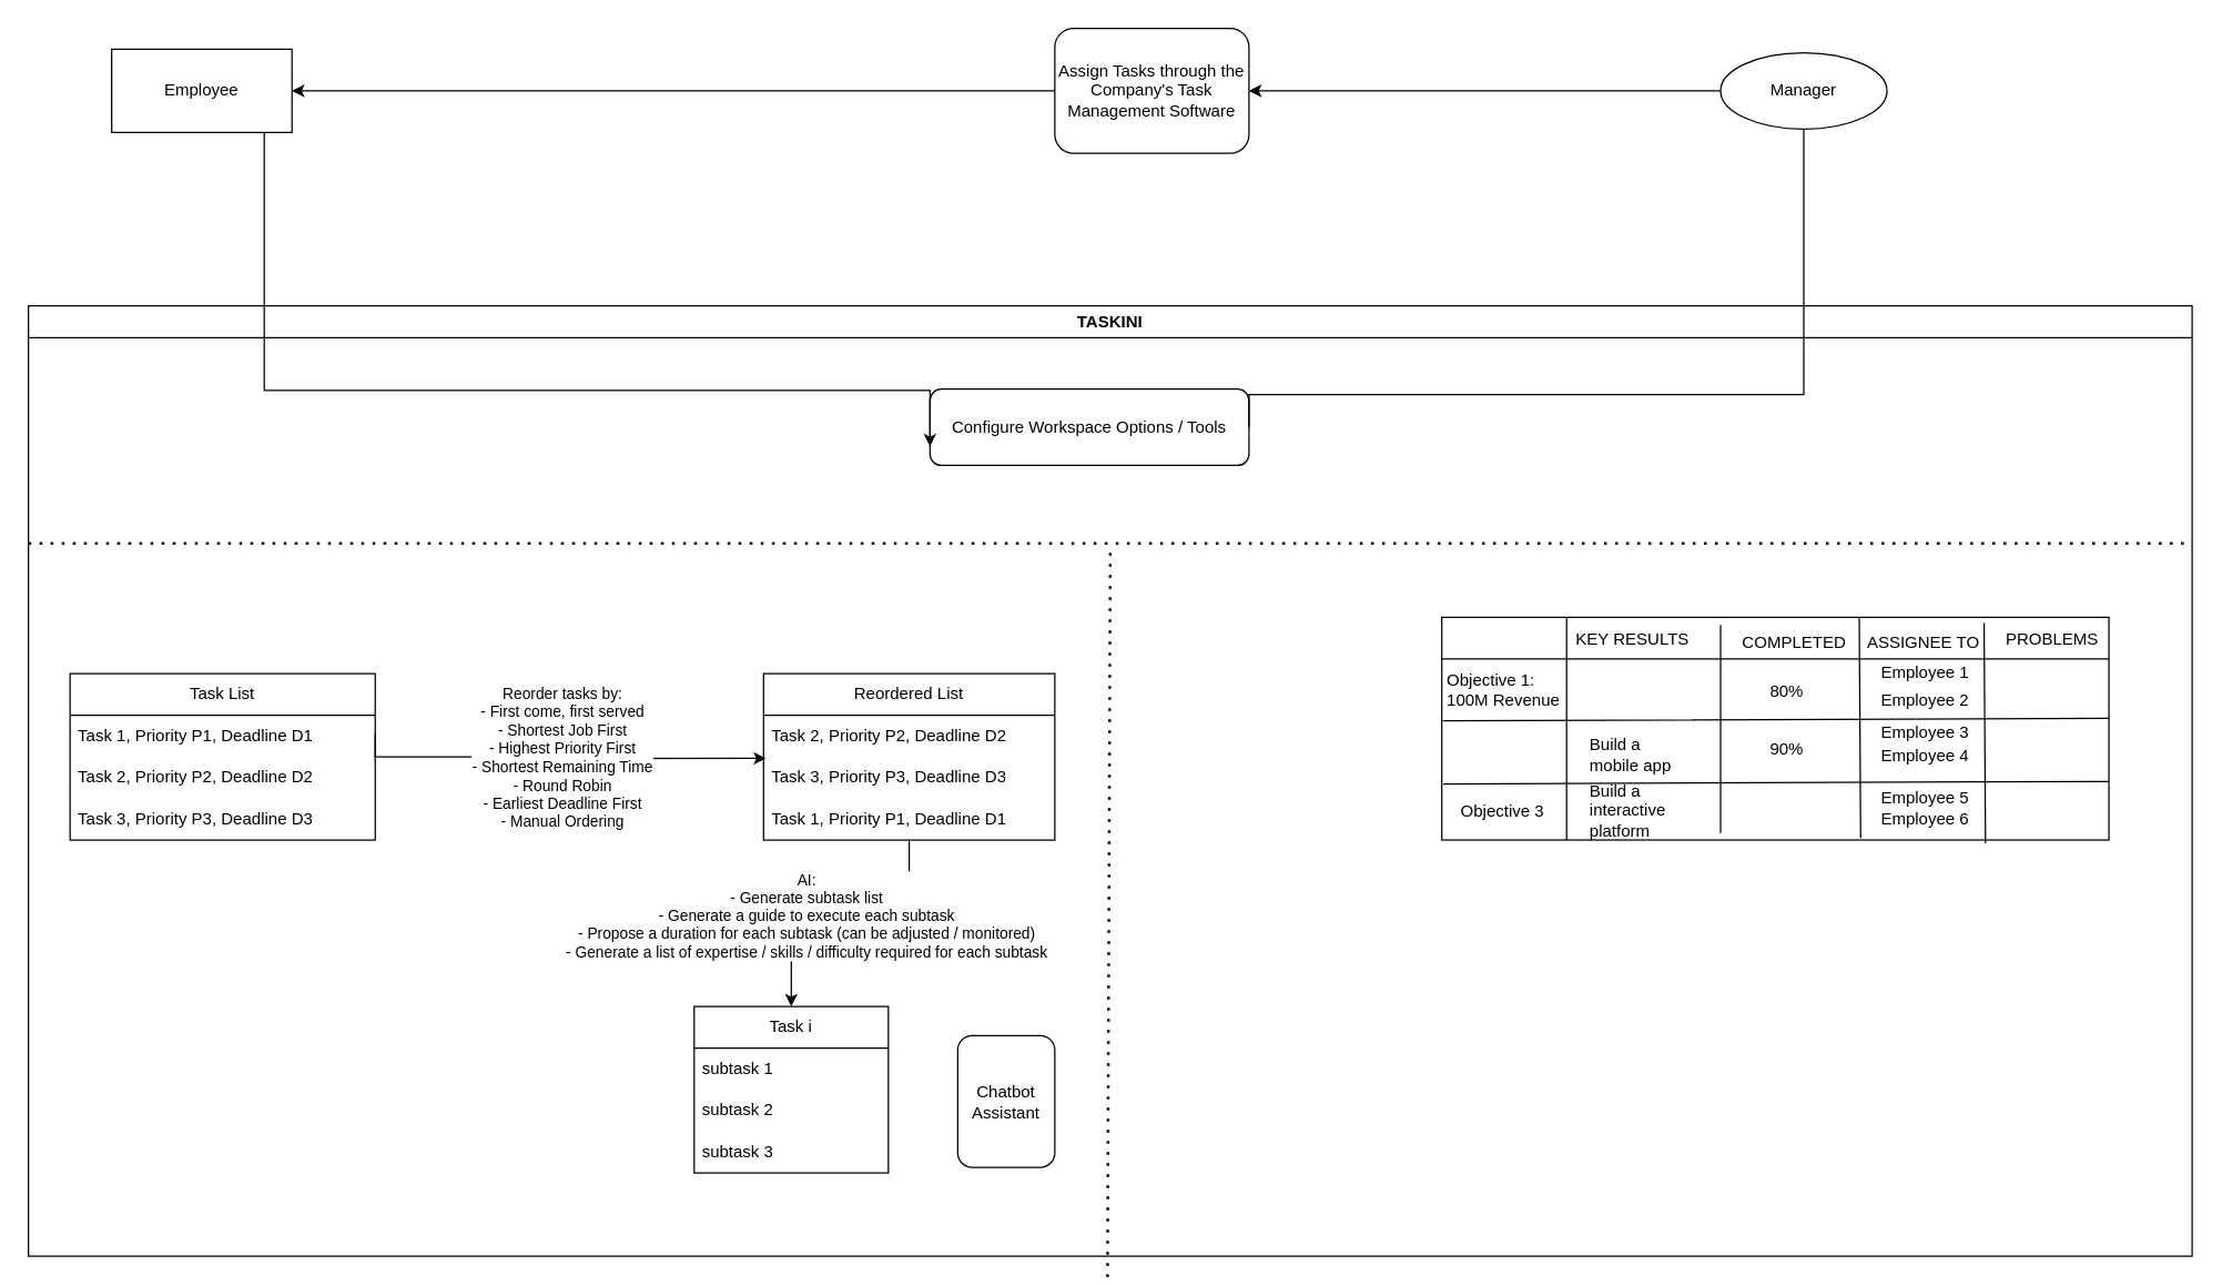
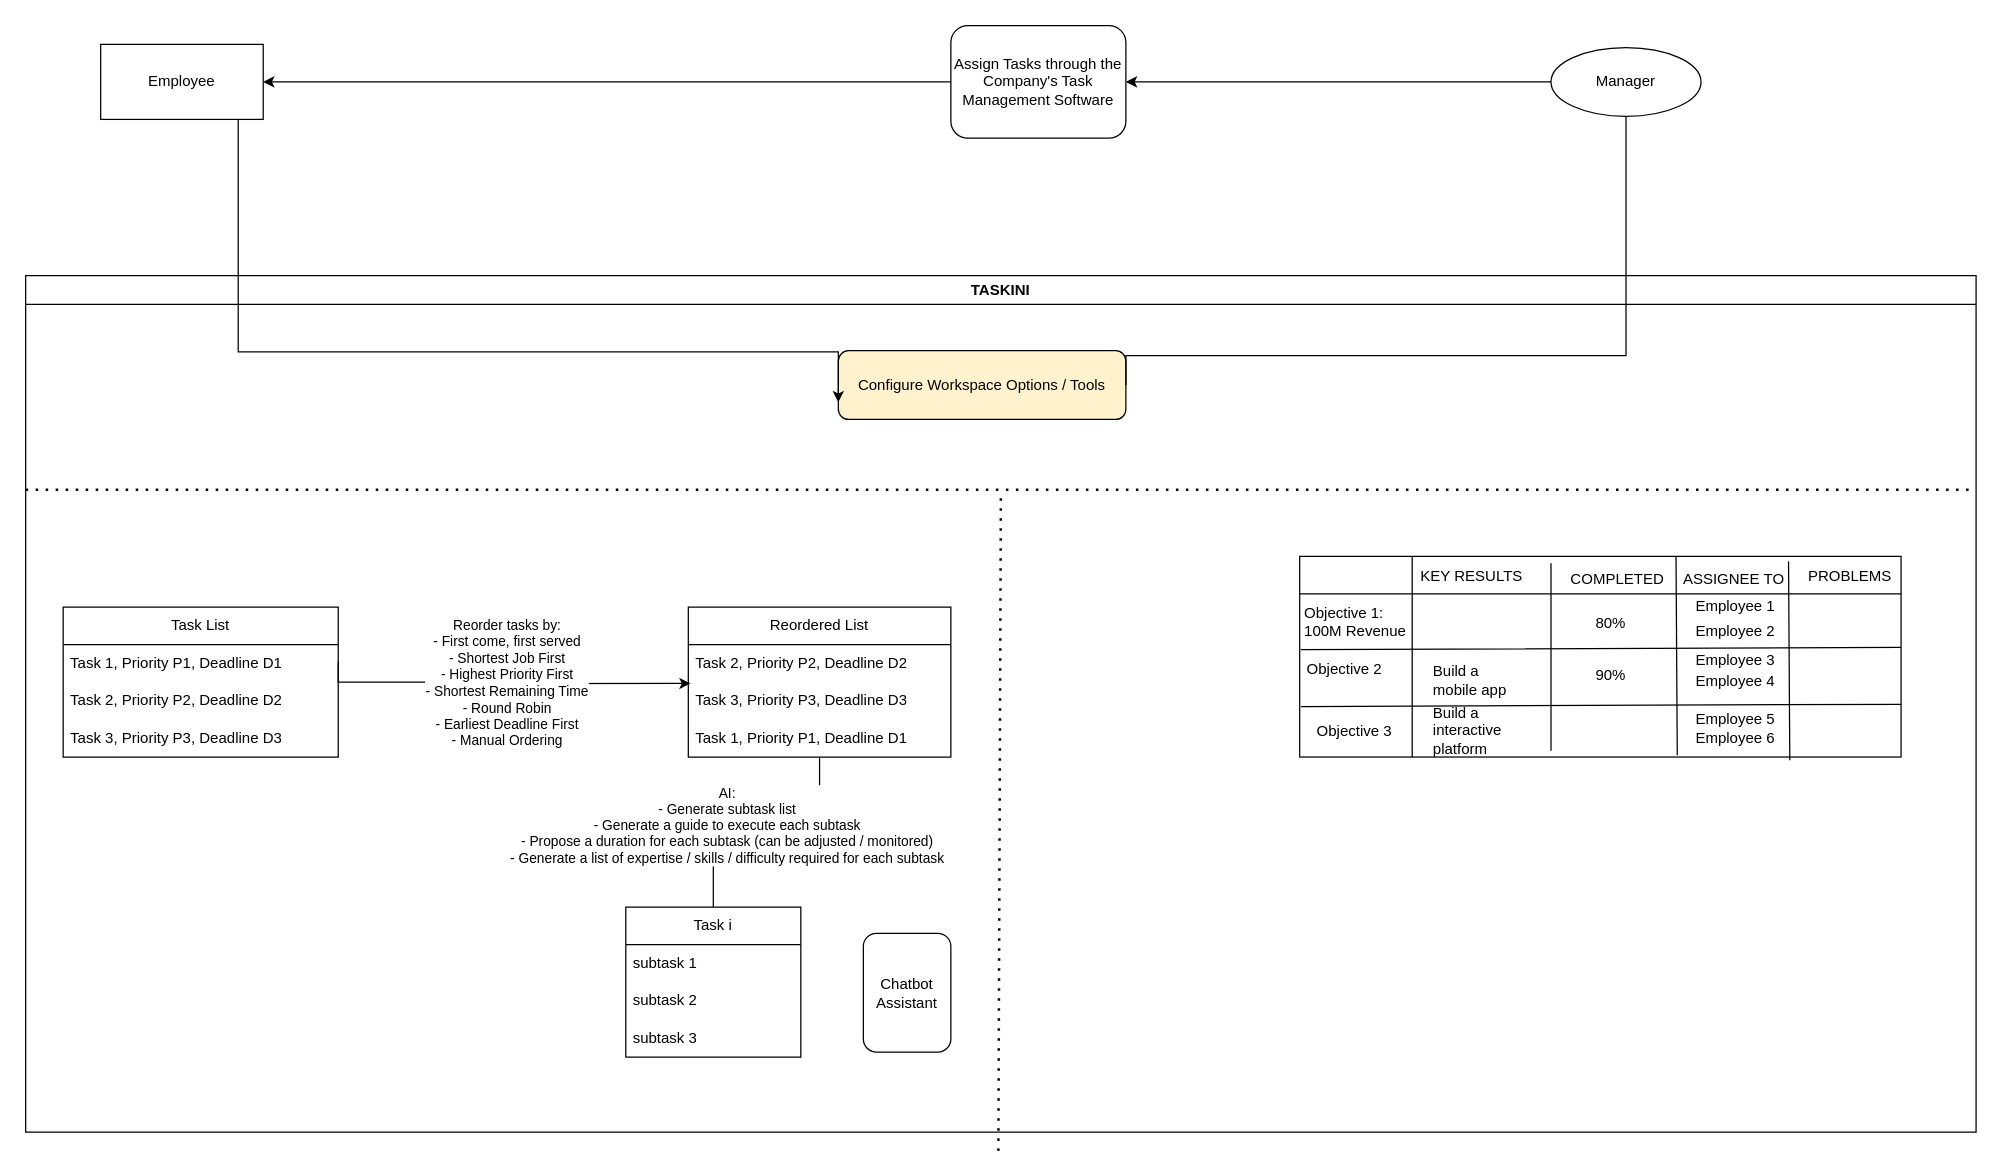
  <mxCell id="0" />
  <mxCell id="1" parent="0" />
  <mxCell id="2" value="TASKINI" style="swimlane;whiteSpace=wrap;html=1;" vertex="1" parent="1"><mxGeometry x="20" y="220" width="1560" height="685" as="geometry" /></mxCell>
  <mxCell id="3" value="Task List" style="swimlane;fontStyle=0;childLayout=stackLayout;horizontal=1;startSize=30;horizontalStack=0;resizeParent=1;resizeParentMax=0;resizeLast=0;collapsible=1;marginBottom=0;whiteSpace=wrap;html=1;" vertex="1" parent="2"><mxGeometry x="30" y="265" width="220" height="120" as="geometry"><mxRectangle x="30" y="130" width="90" height="30" as="alternateBounds" /></mxGeometry></mxCell>
  <mxCell id="4" value="Task 1, Priority P1, Deadline D1" style="text;strokeColor=none;fillColor=none;align=left;verticalAlign=middle;spacingLeft=4;spacingRight=4;overflow=hidden;points=[[0,0.5],[1,0.5]];portConstraint=eastwest;rotatable=0;whiteSpace=wrap;html=1;" vertex="1" parent="3"><mxGeometry y="30" width="220" height="30" as="geometry" /></mxCell>
  <mxCell id="5" value="Task 2, Priority P2, Deadline D2" style="text;strokeColor=none;fillColor=none;align=left;verticalAlign=middle;spacingLeft=4;spacingRight=4;overflow=hidden;points=[[0,0.5],[1,0.5]];portConstraint=eastwest;rotatable=0;whiteSpace=wrap;html=1;" vertex="1" parent="3"><mxGeometry y="60" width="220" height="30" as="geometry" /></mxCell>
  <mxCell id="6" value="Task 3, Priority P3, Deadline D3" style="text;strokeColor=none;fillColor=none;align=left;verticalAlign=middle;spacingLeft=4;spacingRight=4;overflow=hidden;points=[[0,0.5],[1,0.5]];portConstraint=eastwest;rotatable=0;whiteSpace=wrap;html=1;" vertex="1" parent="3"><mxGeometry y="90" width="220" height="30" as="geometry" /></mxCell>
- <mxCell id="7" style="edgeStyle=orthogonalEdgeStyle;rounded=0;orthogonalLoop=1;jettySize=auto;html=1;" edge="1" parent="2" source="9" target="15"><mxGeometry relative="1" as="geometry"><mxPoint x="645" y="505" as="targetPoint" /></mxGeometry></mxCell>
+ <mxCell id="7" style="edgeStyle=orthogonalEdgeStyle;rounded=0;orthogonalLoop=1;jettySize=auto;html=1;endArrow=none;" edge="1" parent="2" source="9" target="15"><mxGeometry relative="1" as="geometry"><mxPoint x="645" y="505" as="targetPoint" /></mxGeometry></mxCell>
  <mxCell id="8" value="AI:&lt;br&gt;- Generate subtask list&lt;br&gt;- Generate a guide to execute each subtask&lt;br&gt;- Propose a duration for each subtask (can be adjusted / monitored)&lt;br&gt;- Generate a list of expertise / skills / difficulty required for each subtask" style="edgeLabel;html=1;align=center;verticalAlign=middle;resizable=0;points=[];" vertex="1" connectable="0" parent="7"><mxGeometry x="-0.2" y="4" relative="1" as="geometry"><mxPoint x="-53" y="-10" as="offset" /></mxGeometry></mxCell>
  <mxCell id="9" value="Reordered List" style="swimlane;fontStyle=0;childLayout=stackLayout;horizontal=1;startSize=30;horizontalStack=0;resizeParent=1;resizeParentMax=0;resizeLast=0;collapsible=1;marginBottom=0;whiteSpace=wrap;html=1;" vertex="1" parent="2"><mxGeometry x="530" y="265" width="210" height="120" as="geometry" /></mxCell>
  <mxCell id="10" value="Task 2, Priority P2, Deadline D2" style="text;strokeColor=none;fillColor=none;align=left;verticalAlign=middle;spacingLeft=4;spacingRight=4;overflow=hidden;points=[[0,0.5],[1,0.5]];portConstraint=eastwest;rotatable=0;whiteSpace=wrap;html=1;" vertex="1" parent="9"><mxGeometry y="30" width="210" height="30" as="geometry" /></mxCell>
  <mxCell id="11" value="Task 3, Priority P3, Deadline D3" style="text;strokeColor=none;fillColor=none;align=left;verticalAlign=middle;spacingLeft=4;spacingRight=4;overflow=hidden;points=[[0,0.5],[1,0.5]];portConstraint=eastwest;rotatable=0;whiteSpace=wrap;html=1;" vertex="1" parent="9"><mxGeometry y="60" width="210" height="30" as="geometry" /></mxCell>
  <mxCell id="12" value="Task 1, Priority P1, Deadline D1" style="text;strokeColor=none;fillColor=none;align=left;verticalAlign=middle;spacingLeft=4;spacingRight=4;overflow=hidden;points=[[0,0.5],[1,0.5]];portConstraint=eastwest;rotatable=0;whiteSpace=wrap;html=1;" vertex="1" parent="9"><mxGeometry y="90" width="210" height="30" as="geometry" /></mxCell>
  <mxCell id="13" style="edgeStyle=orthogonalEdgeStyle;rounded=0;orthogonalLoop=1;jettySize=auto;html=1;entryX=0;entryY=0.5;entryDx=0;entryDy=0;exitX=0.992;exitY=0.147;exitDx=0;exitDy=0;exitPerimeter=0;" edge="1" parent="2"><mxGeometry relative="1" as="geometry"><mxPoint x="250.04" y="308.82" as="sourcePoint" /><mxPoint x="531.8" y="326.18" as="targetPoint" /><Array as="points"><mxPoint x="250" y="325" /><mxPoint x="392" y="325" /><mxPoint x="392" y="326" /></Array></mxGeometry></mxCell>
  <mxCell id="14" value="Reorder tasks by:&lt;br&gt;- First come, first served&lt;br&gt;- Shortest Job First&lt;br&gt;- Highest Priority First&lt;br&gt;- Shortest Remaining Time&lt;br&gt;- Round Robin&lt;br&gt;- Earliest Deadline First&lt;br&gt;- Manual Ordering" style="edgeLabel;html=1;align=center;verticalAlign=middle;resizable=0;points=[];" vertex="1" connectable="0" parent="13"><mxGeometry x="0.17" y="-3" relative="1" as="geometry"><mxPoint x="-23" y="-4" as="offset" /></mxGeometry></mxCell>
  <mxCell id="15" value="Task i" style="swimlane;fontStyle=0;childLayout=stackLayout;horizontal=1;startSize=30;horizontalStack=0;resizeParent=1;resizeParentMax=0;resizeLast=0;collapsible=1;marginBottom=0;whiteSpace=wrap;html=1;" vertex="1" parent="2"><mxGeometry x="480" y="505" width="140" height="120" as="geometry" /></mxCell>
  <mxCell id="16" value="subtask 1" style="text;strokeColor=none;fillColor=none;align=left;verticalAlign=middle;spacingLeft=4;spacingRight=4;overflow=hidden;points=[[0,0.5],[1,0.5]];portConstraint=eastwest;rotatable=0;whiteSpace=wrap;html=1;" vertex="1" parent="15"><mxGeometry y="30" width="140" height="30" as="geometry" /></mxCell>
  <mxCell id="17" value="subtask 2" style="text;strokeColor=none;fillColor=none;align=left;verticalAlign=middle;spacingLeft=4;spacingRight=4;overflow=hidden;points=[[0,0.5],[1,0.5]];portConstraint=eastwest;rotatable=0;whiteSpace=wrap;html=1;" vertex="1" parent="15"><mxGeometry y="60" width="140" height="30" as="geometry" /></mxCell>
  <mxCell id="18" value="subtask 3" style="text;strokeColor=none;fillColor=none;align=left;verticalAlign=middle;spacingLeft=4;spacingRight=4;overflow=hidden;points=[[0,0.5],[1,0.5]];portConstraint=eastwest;rotatable=0;whiteSpace=wrap;html=1;" vertex="1" parent="15"><mxGeometry y="90" width="140" height="30" as="geometry" /></mxCell>
  <mxCell id="19" value="Chatbot Assistant" style="rounded=1;whiteSpace=wrap;html=1;" vertex="1" parent="2"><mxGeometry x="670" y="526" width="70" height="95" as="geometry" /></mxCell>
- <mxCell id="20" value="Configure Workspace Options / Tools" style="rounded=1;whiteSpace=wrap;html=1;" vertex="1" parent="2"><mxGeometry x="650" y="60" width="230" height="55" as="geometry" /></mxCell>
+ <mxCell id="20" value="Configure Workspace Options / Tools" style="rounded=1;whiteSpace=wrap;html=1;fillColor=#fff2cc;" vertex="1" parent="2"><mxGeometry x="650" y="60" width="230" height="55" as="geometry" /></mxCell>
  <mxCell id="21" value="" style="endArrow=none;dashed=1;html=1;dashPattern=1 3;strokeWidth=2;rounded=0;" edge="1" parent="2"><mxGeometry width="50" height="50" relative="1" as="geometry"><mxPoint x="778" y="700" as="sourcePoint" /><mxPoint x="780" y="173" as="targetPoint" /></mxGeometry></mxCell>
  <mxCell id="22" value="" style="shape=internalStorage;whiteSpace=wrap;html=1;backgroundOutline=1;dx=90;dy=30;" vertex="1" parent="2"><mxGeometry x="1019" y="224.5" width="481" height="160.5" as="geometry" /></mxCell>
  <mxCell id="23" value="Employee 1" style="text;strokeColor=none;fillColor=none;align=left;verticalAlign=middle;spacingLeft=4;spacingRight=4;overflow=hidden;points=[[0,0.5],[1,0.5]];portConstraint=eastwest;rotatable=0;whiteSpace=wrap;html=1;" vertex="1" parent="2"><mxGeometry x="1330" y="250" width="80" height="30" as="geometry" /></mxCell>
  <mxCell id="24" value="Employee 2" style="text;strokeColor=none;fillColor=none;align=left;verticalAlign=middle;spacingLeft=4;spacingRight=4;overflow=hidden;points=[[0,0.5],[1,0.5]];portConstraint=eastwest;rotatable=0;whiteSpace=wrap;html=1;" vertex="1" parent="2"><mxGeometry x="1330" y="270" width="80" height="30" as="geometry" /></mxCell>
  <mxCell id="25" value="Employee 3" style="text;strokeColor=none;fillColor=none;align=left;verticalAlign=middle;spacingLeft=4;spacingRight=4;overflow=hidden;points=[[0,0.5],[1,0.5]];portConstraint=eastwest;rotatable=0;whiteSpace=wrap;html=1;" vertex="1" parent="2"><mxGeometry x="1330" y="293" width="80" height="30" as="geometry" /></mxCell>
  <mxCell id="26" value="" style="endArrow=none;html=1;rounded=0;entryX=1;entryY=0.133;entryDx=0;entryDy=0;entryPerimeter=0;" edge="1" parent="2" target="27"><mxGeometry width="50" height="50" relative="1" as="geometry"><mxPoint x="1220" y="380" as="sourcePoint" /><mxPoint x="1220" y="220" as="targetPoint" /></mxGeometry></mxCell>
  <mxCell id="27" value="KEY RESULTS" style="text;strokeColor=none;fillColor=none;align=left;verticalAlign=middle;spacingLeft=4;spacingRight=4;overflow=hidden;points=[[0,0.5],[1,0.5]];portConstraint=eastwest;rotatable=0;whiteSpace=wrap;html=1;" vertex="1" parent="2"><mxGeometry x="1110" y="226" width="110" height="30" as="geometry" /></mxCell>
  <mxCell id="28" value="Objective 1: 100M Revenue" style="text;strokeColor=none;fillColor=none;align=left;verticalAlign=middle;spacingLeft=4;spacingRight=4;overflow=hidden;points=[[0,0.5],[1,0.5]];portConstraint=eastwest;rotatable=0;whiteSpace=wrap;html=1;" vertex="1" parent="2"><mxGeometry x="1017" y="256" width="93" height="42" as="geometry" /></mxCell>
+ <mxCell id="29" value="Objective 2" style="text;strokeColor=none;fillColor=none;align=left;verticalAlign=middle;spacingLeft=4;spacingRight=4;overflow=hidden;points=[[0,0.5],[1,0.5]];portConstraint=eastwest;rotatable=0;whiteSpace=wrap;html=1;" vertex="1" parent="2"><mxGeometry x="1019" y="300" width="80" height="30" as="geometry" /></mxCell>
  <mxCell id="30" value="Objective 3" style="text;strokeColor=none;fillColor=none;align=left;verticalAlign=middle;spacingLeft=4;spacingRight=4;overflow=hidden;points=[[0,0.5],[1,0.5]];portConstraint=eastwest;rotatable=0;whiteSpace=wrap;html=1;" vertex="1" parent="2"><mxGeometry x="1027" y="350" width="80" height="30" as="geometry" /></mxCell>
  <mxCell id="31" value="" style="shape=link;html=1;rounded=0;width=45.556;" edge="1" parent="2"><mxGeometry width="100" relative="1" as="geometry"><mxPoint x="1020" y="321.89" as="sourcePoint" /><mxPoint x="1500" y="320" as="targetPoint" /></mxGeometry></mxCell>
  <mxCell id="32" value="COMPLETED" style="text;strokeColor=none;fillColor=none;align=left;verticalAlign=middle;spacingLeft=4;spacingRight=4;overflow=hidden;points=[[0,0.5],[1,0.5]];portConstraint=eastwest;rotatable=0;whiteSpace=wrap;html=1;" vertex="1" parent="2"><mxGeometry x="1230" y="228" width="110" height="30" as="geometry" /></mxCell>
  <mxCell id="33" value="ASSIGNEE TO" style="text;strokeColor=none;fillColor=none;align=left;verticalAlign=middle;spacingLeft=4;spacingRight=4;overflow=hidden;points=[[0,0.5],[1,0.5]];portConstraint=eastwest;rotatable=0;whiteSpace=wrap;html=1;" vertex="1" parent="2"><mxGeometry x="1320" y="228" width="110" height="30" as="geometry" /></mxCell>
  <mxCell id="34" value="" style="endArrow=none;html=1;rounded=0;exitX=0.465;exitY=1.015;exitDx=0;exitDy=0;exitPerimeter=0;" edge="1" parent="2"><mxGeometry width="50" height="50" relative="1" as="geometry"><mxPoint x="1321" y="383.5" as="sourcePoint" /><mxPoint x="1320" y="224.5" as="targetPoint" /></mxGeometry></mxCell>
  <mxCell id="35" value="" style="endArrow=none;html=1;rounded=0;exitX=0.465;exitY=1.015;exitDx=0;exitDy=0;exitPerimeter=0;" edge="1" parent="2"><mxGeometry width="50" height="50" relative="1" as="geometry"><mxPoint x="1411" y="387.5" as="sourcePoint" /><mxPoint x="1410" y="228.5" as="targetPoint" /></mxGeometry></mxCell>
  <mxCell id="36" value="PROBLEMS" style="text;strokeColor=none;fillColor=none;align=left;verticalAlign=middle;spacingLeft=4;spacingRight=4;overflow=hidden;points=[[0,0.5],[1,0.5]];portConstraint=eastwest;rotatable=0;whiteSpace=wrap;html=1;" vertex="1" parent="2"><mxGeometry x="1420" y="226" width="110" height="30" as="geometry" /></mxCell>
  <mxCell id="37" value="Employee 4" style="text;strokeColor=none;fillColor=none;align=left;verticalAlign=middle;spacingLeft=4;spacingRight=4;overflow=hidden;points=[[0,0.5],[1,0.5]];portConstraint=eastwest;rotatable=0;whiteSpace=wrap;html=1;" vertex="1" parent="2"><mxGeometry x="1330" y="310" width="80" height="30" as="geometry" /></mxCell>
  <mxCell id="38" value="Employee 5" style="text;strokeColor=none;fillColor=none;align=left;verticalAlign=middle;spacingLeft=4;spacingRight=4;overflow=hidden;points=[[0,0.5],[1,0.5]];portConstraint=eastwest;rotatable=0;whiteSpace=wrap;html=1;" vertex="1" parent="2"><mxGeometry x="1330" y="340" width="80" height="30" as="geometry" /></mxCell>
  <mxCell id="39" value="Employee 6" style="text;strokeColor=none;fillColor=none;align=left;verticalAlign=middle;spacingLeft=4;spacingRight=4;overflow=hidden;points=[[0,0.5],[1,0.5]];portConstraint=eastwest;rotatable=0;whiteSpace=wrap;html=1;" vertex="1" parent="2"><mxGeometry x="1330" y="355" width="80" height="30" as="geometry" /></mxCell>
  <mxCell id="40" value="80%" style="text;strokeColor=none;fillColor=none;align=left;verticalAlign=middle;spacingLeft=4;spacingRight=4;overflow=hidden;points=[[0,0.5],[1,0.5]];portConstraint=eastwest;rotatable=0;whiteSpace=wrap;html=1;" vertex="1" parent="2"><mxGeometry x="1250" y="263" width="40" height="30" as="geometry" /></mxCell>
  <mxCell id="41" value="90%" style="text;strokeColor=none;fillColor=none;align=left;verticalAlign=middle;spacingLeft=4;spacingRight=4;overflow=hidden;points=[[0,0.5],[1,0.5]];portConstraint=eastwest;rotatable=0;whiteSpace=wrap;html=1;" vertex="1" parent="2"><mxGeometry x="1250" y="305" width="40" height="30" as="geometry" /></mxCell>
  <mxCell id="42" value="Build a mobile app" style="text;strokeColor=none;fillColor=none;align=left;verticalAlign=middle;spacingLeft=4;spacingRight=4;overflow=hidden;points=[[0,0.5],[1,0.5]];portConstraint=eastwest;rotatable=0;whiteSpace=wrap;html=1;" vertex="1" parent="2"><mxGeometry x="1120" y="300" width="80" height="47" as="geometry" /></mxCell>
  <mxCell id="43" value="Build a interactive platform" style="text;strokeColor=none;fillColor=none;align=left;verticalAlign=middle;spacingLeft=4;spacingRight=4;overflow=hidden;points=[[0,0.5],[1,0.5]];portConstraint=eastwest;rotatable=0;whiteSpace=wrap;html=1;" vertex="1" parent="2"><mxGeometry x="1120" y="340" width="100" height="47" as="geometry" /></mxCell>
  <mxCell id="44" value="Assign Tasks through the Company's Task Management Software" style="rounded=1;whiteSpace=wrap;html=1;" vertex="1" parent="1"><mxGeometry x="760" y="20" width="140" height="90" as="geometry" /></mxCell>
  <mxCell id="45" style="edgeStyle=orthogonalEdgeStyle;rounded=0;orthogonalLoop=1;jettySize=auto;html=1;entryX=1;entryY=0.5;entryDx=0;entryDy=0;" edge="1" parent="1" source="48" target="44"><mxGeometry relative="1" as="geometry" /></mxCell>
  <mxCell id="46" style="edgeStyle=orthogonalEdgeStyle;rounded=0;orthogonalLoop=1;jettySize=auto;html=1;entryX=1;entryY=0.5;entryDx=0;entryDy=0;" edge="1" parent="1" source="44" target="50"><mxGeometry relative="1" as="geometry" /></mxCell>
  <mxCell id="47" style="edgeStyle=orthogonalEdgeStyle;rounded=0;orthogonalLoop=1;jettySize=auto;html=1;entryX=1;entryY=0.5;entryDx=0;entryDy=0;endArrow=none;" edge="1" parent="1" source="48" target="20"><mxGeometry relative="1" as="geometry"><Array as="points"><mxPoint x="1300" y="284" /></Array></mxGeometry></mxCell>
  <mxCell id="48" value="Manager" style="ellipse;whiteSpace=wrap;html=1;" vertex="1" parent="1"><mxGeometry x="1240" y="37.5" width="120" height="55" as="geometry" /></mxCell>
  <mxCell id="49" style="edgeStyle=orthogonalEdgeStyle;rounded=0;orthogonalLoop=1;jettySize=auto;html=1;entryX=0;entryY=0.75;entryDx=0;entryDy=0;" edge="1" parent="1" source="50" target="20"><mxGeometry relative="1" as="geometry"><Array as="points"><mxPoint x="190" y="281" /></Array></mxGeometry></mxCell>
  <mxCell id="50" value="Employee" style="whiteSpace=wrap;html=1;" vertex="1" parent="1"><mxGeometry x="80" y="35" width="130" height="60" as="geometry" /></mxCell>
  <mxCell id="51" value="" style="endArrow=none;dashed=1;html=1;dashPattern=1 3;strokeWidth=2;rounded=0;entryX=1;entryY=0.25;entryDx=0;entryDy=0;exitX=0;exitY=0.25;exitDx=0;exitDy=0;" edge="1" parent="1" source="2" target="2"><mxGeometry width="50" height="50" relative="1" as="geometry"><mxPoint x="355" y="440" as="sourcePoint" /><mxPoint x="780" y="410" as="targetPoint" /></mxGeometry></mxCell>
